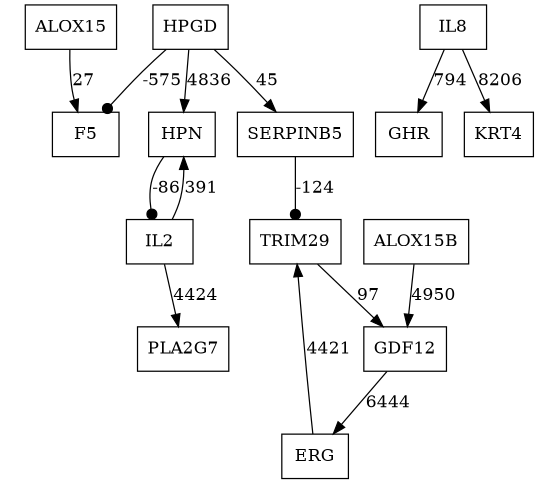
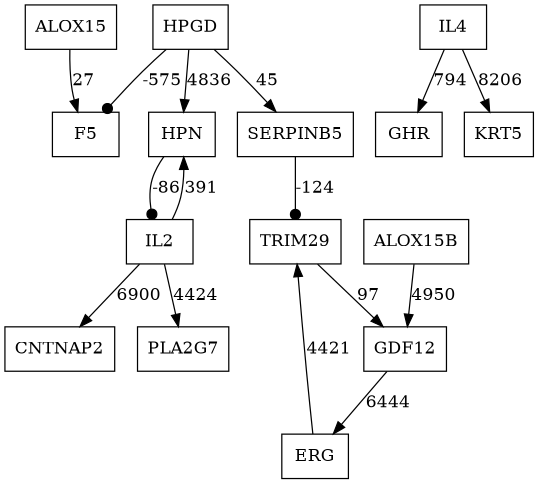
  digraph {
    node [shape=box]
    n1 [label=ALOX15]
    n2 [label=F5]
    n3 [label=ALOX15B]
    n4 [label=GDF12]
    n5 [label=ERG]
+   n6 [label=CNTNAP2]
    n7 [label=TRIM29]
    n8 [label=HPN]
    n9 [label=IL2]
    n10 [label=GHR]
    n11 [label=HPGD]
    n12 [label=SERPINB5]
    n13 [label=PLA2G7]
-   n14 [label=IL8]
-   n15 [label=KRT4]
+   n14 [label=IL4]
+   n15 [label=KRT5]
    n1 -> n2 [label=27]
    n3 -> n4 [label=4950]
    n4 -> n5 [label=6444]
    n5 -> n7 [label=4421]
    n7 -> n4 [label=97]
    n8 -> n9 [arrowhead=dot label=-86]
+   n9 -> n6 [label=6900]
    n9 -> n8 [label=391]
    n9 -> n13 [label=4424]
    n11 -> n2 [arrowhead=dot label=-575]
    n11 -> n8 [label=4836]
    n11 -> n12 [label=45]
    n12 -> n7 [arrowhead=dot label=-124]
    n14 -> n10 [label=794]
    n14 -> n15 [label=8206]
  }
